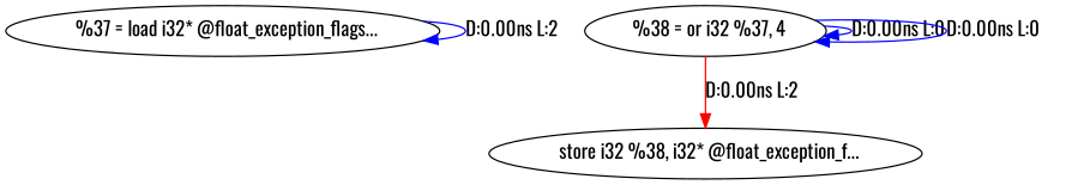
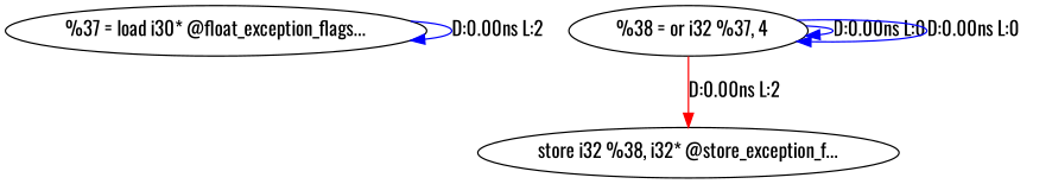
  digraph {
    fontname=Oswald
    node [fontname=Oswald]
    edge [color=blue fontname=Oswald]
-   n1 [label="  %37 = load i32* @float_exception_flags..."]
-   n2 [label="  store i32 %38, i32* @float_exception_f..."]
+   n1 [label="%37 = load i30* @float_exception_flags..."]
+   n2 [label="store i32 %38, i32* @store_exception_f..."]
    n3 [label="  %38 = or i32 %37, 4"]
    n1 -> n1 [label="D:0.00ns L:2"]
    n3 -> n2 [color=red label="D:0.00ns L:2"]
    n3 -> n3 [label="D:0.00ns L:0"]
    n3 -> n3 [label="D:0.00ns L:0"]
  }
